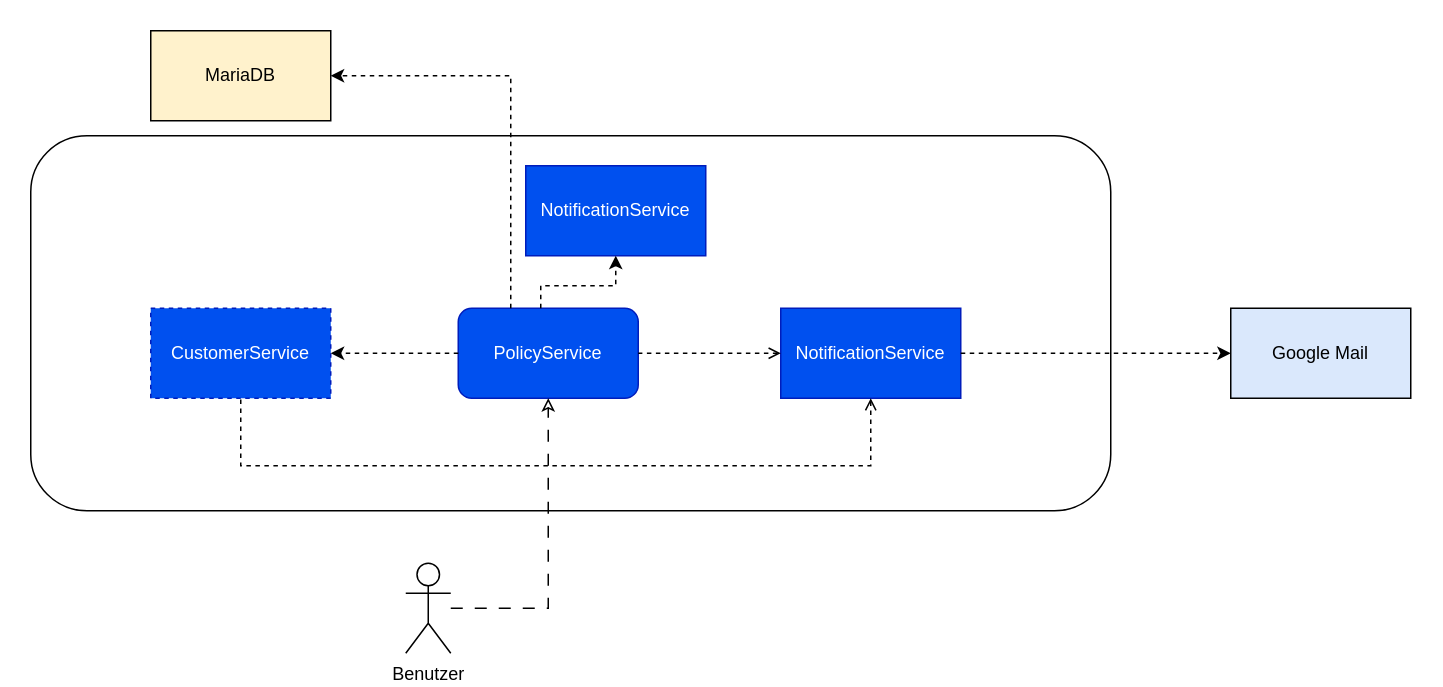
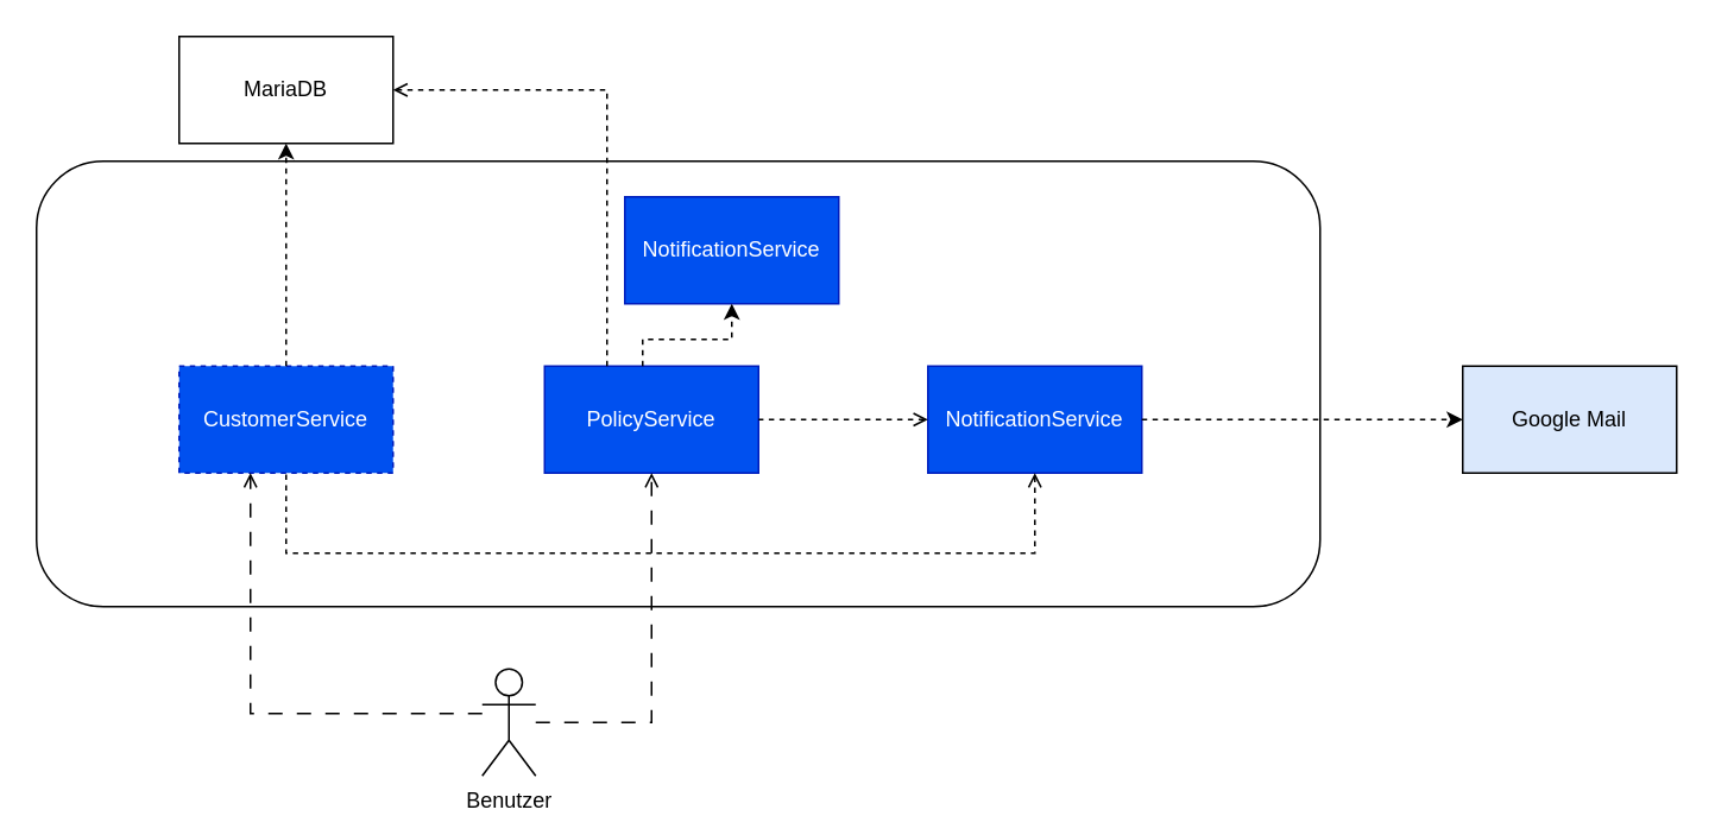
  <mxCell id="0" />
  <mxCell id="1" parent="0" />
  <mxCell id="2" value="" style="rounded=1;whiteSpace=wrap;html=1;" parent="1" vertex="1"><mxGeometry x="20" y="90" width="720" height="250" as="geometry" /></mxCell>
  <mxCell id="3" value="CustomerService" style="rounded=0;whiteSpace=wrap;html=1;fillColor=#0050ef;fontColor=#ffffff;strokeColor=#001DBC;dashed=1;" parent="1" vertex="1"><mxGeometry x="100" y="205" width="120" height="60" as="geometry" /></mxCell>
  <mxCell id="4" value="NotificationService" style="whiteSpace=wrap;html=1;fillColor=#0050ef;fontColor=#ffffff;strokeColor=#001DBC;" parent="1" vertex="1"><mxGeometry x="520" y="205" width="120" height="60" as="geometry" /></mxCell>
- <mxCell id="5" value="PolicyService" style="whiteSpace=wrap;html=1;fillColor=#0050ef;fontColor=#ffffff;strokeColor=#001DBC;rounded=1;" parent="1" vertex="1"><mxGeometry x="305" y="205" width="120" height="60" as="geometry" /></mxCell>
- <mxCell id="6" value="MariaDB" style="whiteSpace=wrap;html=1;fillColor=#fff2cc;" parent="1" vertex="1"><mxGeometry x="100" y="20" width="120" height="60" as="geometry" /></mxCell>
+ <mxCell id="5" value="PolicyService" style="whiteSpace=wrap;html=1;fillColor=#0050ef;fontColor=#ffffff;strokeColor=#001DBC;" parent="1" vertex="1"><mxGeometry x="305" y="205" width="120" height="60" as="geometry" /></mxCell>
+ <mxCell id="6" value="MariaDB" style="whiteSpace=wrap;html=1;" parent="1" vertex="1"><mxGeometry x="100" y="20" width="120" height="60" as="geometry" /></mxCell>
  <mxCell id="7" value="Google Mail" style="whiteSpace=wrap;html=1;fillColor=#dae8fc;" parent="1" vertex="1"><mxGeometry x="820" y="205" width="120" height="60" as="geometry" /></mxCell>
- <mxCell id="8" value="" style="endArrow=classic;html=1;rounded=0;dashed=1;entryX=1;entryY=0.5;entryDx=0;entryDy=0;exitX=0;exitY=0.5;exitDx=0;exitDy=0;" parent="1" source="5" target="3" edge="1"><mxGeometry width="50" height="50" relative="1" as="geometry"><mxPoint x="470" y="280" as="sourcePoint" /><mxPoint x="560" y="290" as="targetPoint" /></mxGeometry></mxCell>
  <mxCell id="9" value="" style="endArrow=none;html=1;rounded=0;dashed=1;startArrow=open;startFill=0;endFill=0;edgeStyle=orthogonalEdgeStyle;" parent="1" source="4" target="3" edge="1"><mxGeometry width="50" height="50" relative="1" as="geometry"><mxPoint x="350" y="400" as="sourcePoint" /><mxPoint x="430" y="200" as="targetPoint" /><Array as="points"><mxPoint x="580" y="310" /><mxPoint x="160" y="310" /></Array></mxGeometry></mxCell>
  <mxCell id="10" value="" style="endArrow=none;html=1;rounded=0;dashed=1;startArrow=open;startFill=0;endFill=0;" parent="1" source="4" target="5" edge="1"><mxGeometry width="50" height="50" relative="1" as="geometry"><mxPoint x="100" y="190" as="sourcePoint" /><mxPoint x="94" y="20" as="targetPoint" /><Array as="points" /></mxGeometry></mxCell>
- <mxCell id="12" value="" style="endArrow=classic;html=1;rounded=0;dashed=1;entryX=1;entryY=0.5;entryDx=0;entryDy=0;edgeStyle=orthogonalEdgeStyle;" parent="1" source="5" target="6" edge="1"><mxGeometry width="50" height="50" relative="1" as="geometry"><mxPoint x="630" y="260" as="sourcePoint" /><mxPoint x="629.5" y="440" as="targetPoint" /><Array as="points"><mxPoint x="340" y="50" /></Array></mxGeometry></mxCell>
+ <mxCell id="11" value="" style="endArrow=classic;html=1;rounded=0;dashed=1;edgeStyle=orthogonalEdgeStyle;" parent="1" source="3" target="6" edge="1"><mxGeometry width="50" height="50" relative="1" as="geometry"><mxPoint x="310" y="350" as="sourcePoint" /><mxPoint x="450" y="350" as="targetPoint" /></mxGeometry></mxCell>
+ <mxCell id="12" value="" style="endArrow=open;html=1;rounded=0;dashed=1;entryX=1;entryY=0.5;entryDx=0;entryDy=0;edgeStyle=orthogonalEdgeStyle;" parent="1" source="5" target="6" edge="1"><mxGeometry width="50" height="50" relative="1" as="geometry"><mxPoint x="630" y="260" as="sourcePoint" /><mxPoint x="629.5" y="440" as="targetPoint" /><Array as="points"><mxPoint x="340" y="50" /></Array></mxGeometry></mxCell>
  <mxCell id="13" value="" style="endArrow=classic;html=1;rounded=0;dashed=1;" parent="1" source="4" target="7" edge="1"><mxGeometry width="50" height="50" relative="1" as="geometry"><mxPoint x="520" y="235" as="sourcePoint" /><mxPoint x="310" y="250" as="targetPoint" /><Array as="points" /></mxGeometry></mxCell>
- <mxCell id="15" style="edgeStyle=orthogonalEdgeStyle;rounded=0;orthogonalLoop=1;jettySize=auto;html=1;dashed=1;dashPattern=8 8;endArrow=classic;endFill=0;" parent="1" source="16" target="5" edge="1"><mxGeometry relative="1" as="geometry" /></mxCell>
+ <mxCell id="14" style="edgeStyle=orthogonalEdgeStyle;rounded=0;orthogonalLoop=1;jettySize=auto;html=1;dashed=1;dashPattern=8 8;endArrow=open;endFill=0;" parent="1" source="16" target="3" edge="1"><mxGeometry relative="1" as="geometry"><Array as="points"><mxPoint x="140" y="400" /></Array></mxGeometry></mxCell>
+ <mxCell id="15" style="edgeStyle=orthogonalEdgeStyle;rounded=0;orthogonalLoop=1;jettySize=auto;html=1;dashed=1;dashPattern=8 8;endArrow=open;endFill=0;" parent="1" source="16" target="5" edge="1"><mxGeometry relative="1" as="geometry" /></mxCell>
  <mxCell id="16" value="Benutzer" style="shape=umlActor;verticalLabelPosition=bottom;verticalAlign=top;html=1;outlineConnect=0;" parent="1" vertex="1"><mxGeometry x="270" y="375" width="30" height="60" as="geometry" /></mxCell>
  <mxCell id="17" value="NotificationService" style="whiteSpace=wrap;html=1;fillColor=#0050ef;fontColor=#ffffff;strokeColor=#001DBC;" parent="1" vertex="1"><mxGeometry x="350" y="110" width="120" height="60" as="geometry" /></mxCell>
  <mxCell id="18" value="" style="endArrow=classic;html=1;rounded=0;dashed=1;edgeStyle=orthogonalEdgeStyle;" edge="1" parent="1" source="5" target="17"><mxGeometry width="50" height="50" relative="1" as="geometry"><mxPoint x="530" y="145" as="sourcePoint" /><mxPoint x="410" y="-10" as="targetPoint" /><Array as="points"><mxPoint x="360" y="190" /><mxPoint x="410" y="190" /></Array></mxGeometry></mxCell>
